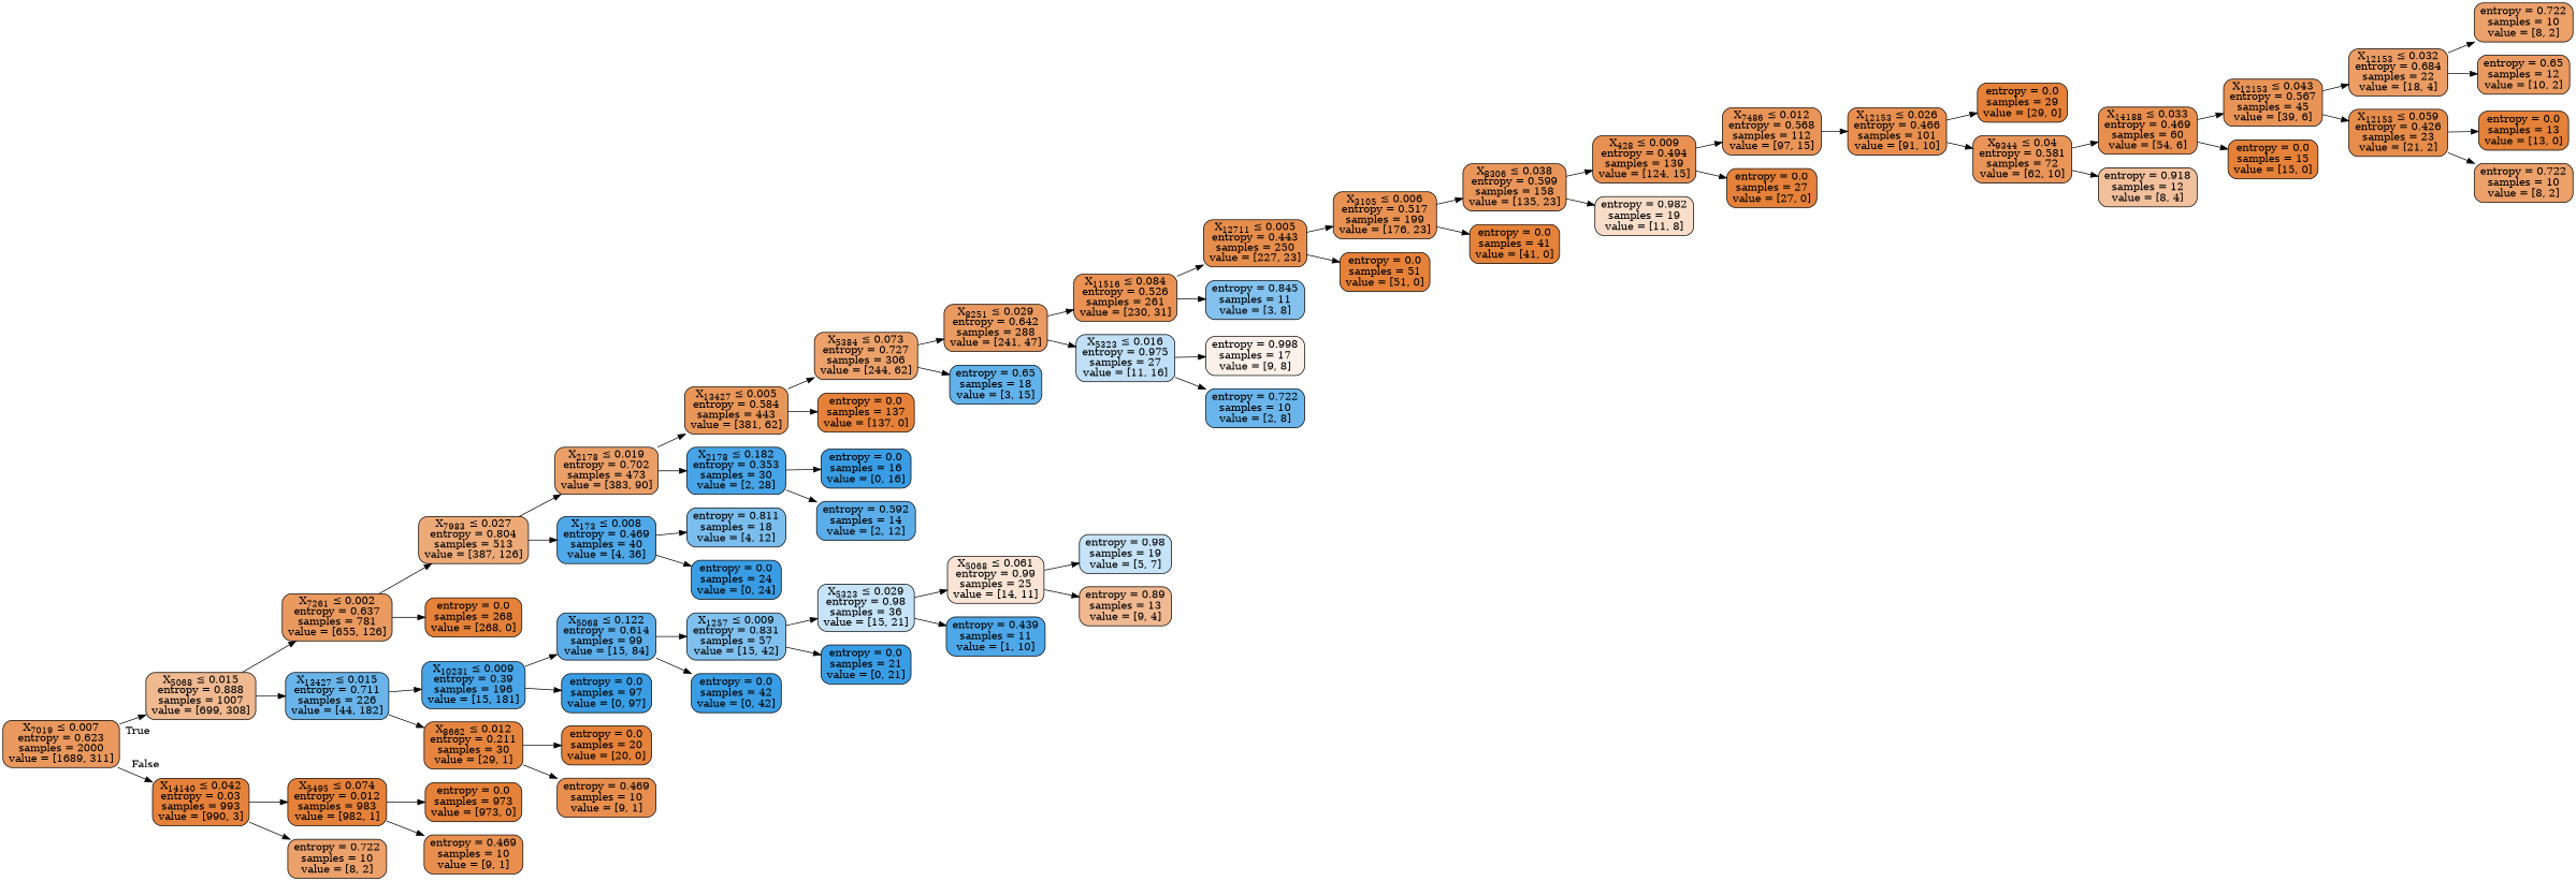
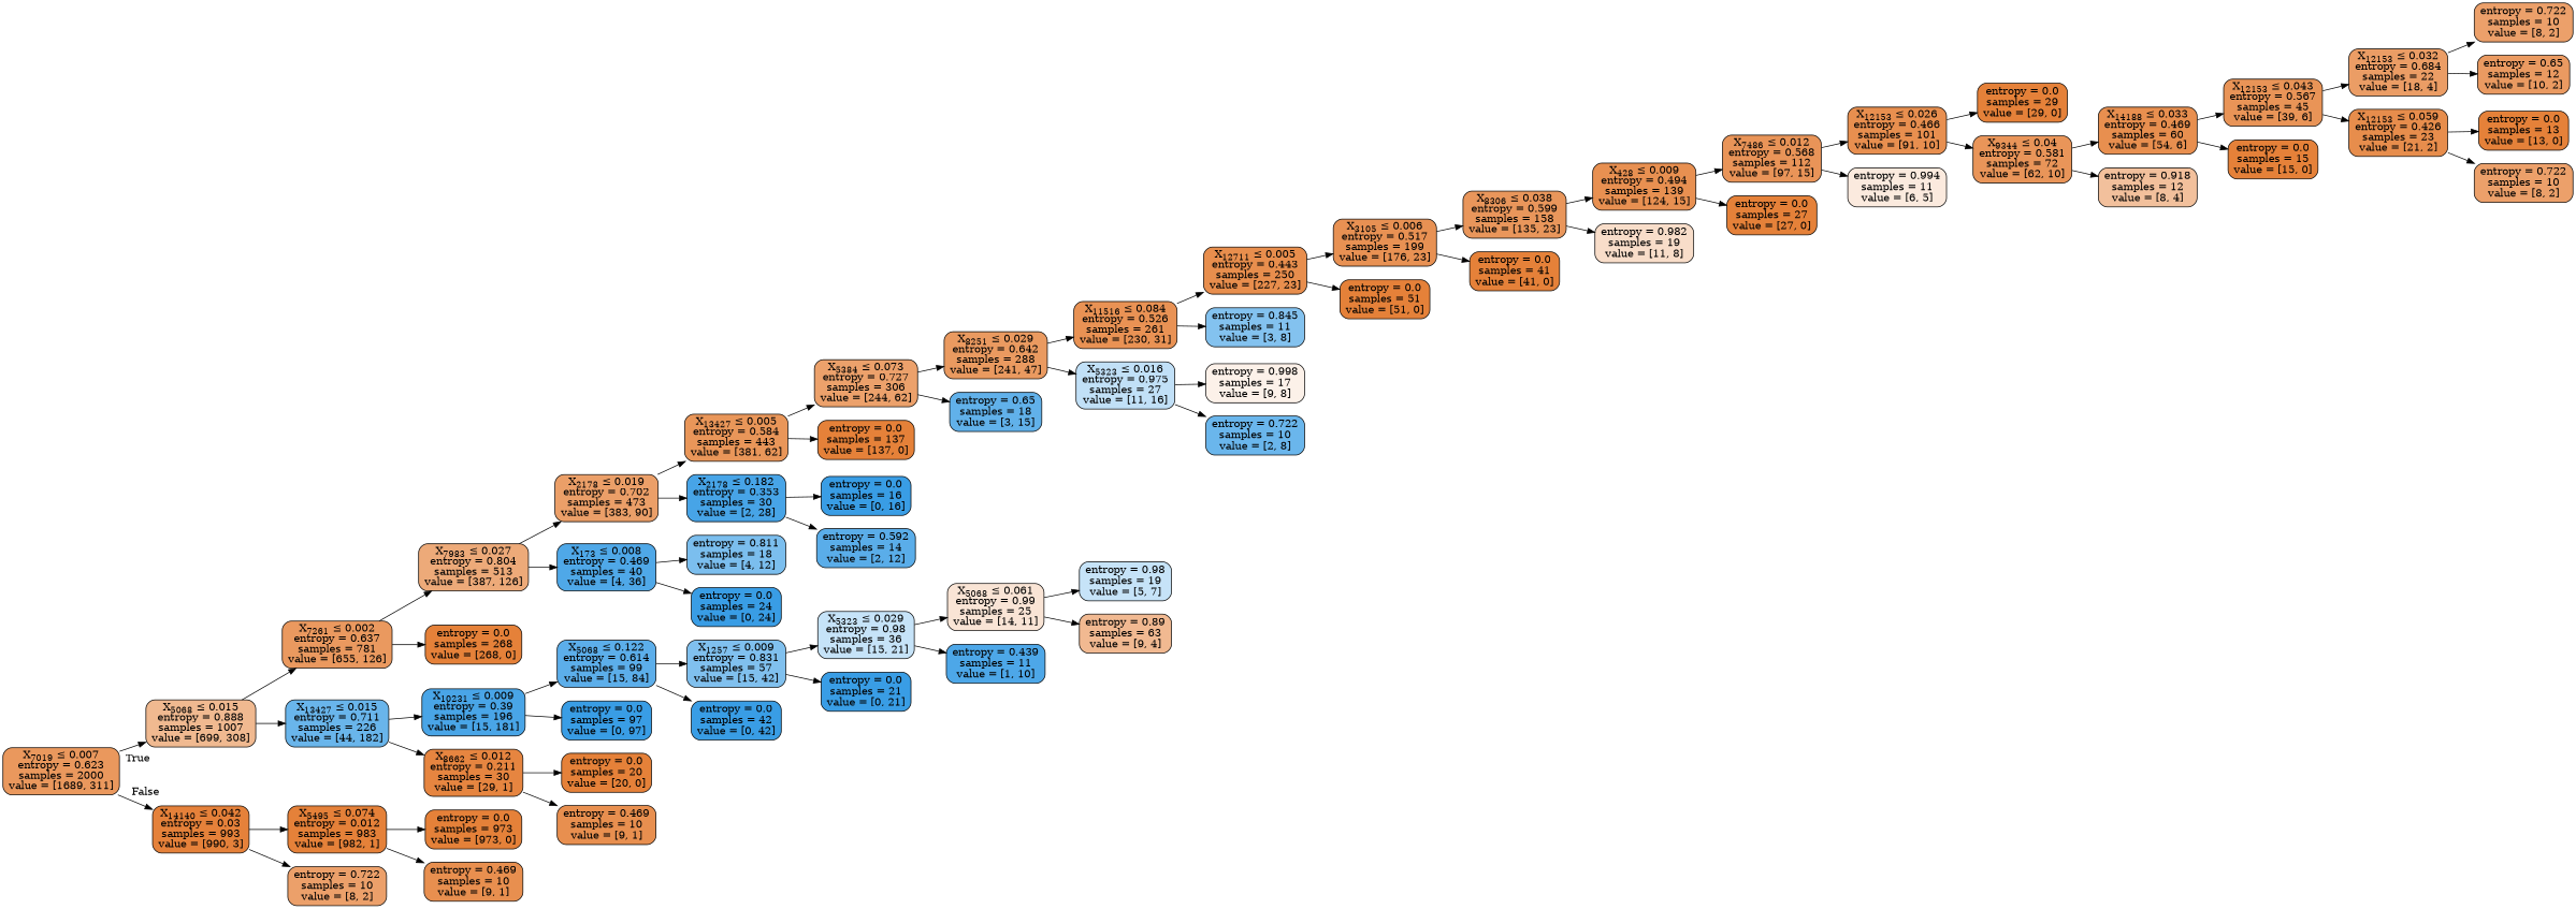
  digraph {
    fontname="DejaVu Serif"
    rankdir=LR
    node [color=black fillcolor="#e58139" fontname="DejaVu Serif" shape=box style="filled, rounded"]
    edge [fontname="DejaVu Serif"]
    n1 [fillcolor="#ea985d" label=<X<SUB>7019</SUB> &le; 0.007<br/>entropy = 0.623<br/>samples = 2000<br/>value = [1689, 311]>]
    n2 [fillcolor="#f0b990" label=<X<SUB>5068</SUB> &le; 0.015<br/>entropy = 0.888<br/>samples = 1007<br/>value = [699, 308]>]
    n3 [fillcolor="#e5813a" label=<X<SUB>14140</SUB> &le; 0.042<br/>entropy = 0.03<br/>samples = 993<br/>value = [990, 3]>]
    n4 [fillcolor="#ea995f" label=<X<SUB>7261</SUB> &le; 0.002<br/>entropy = 0.637<br/>samples = 781<br/>value = [655, 126]>]
    n5 [fillcolor="#69b5eb" label=<X<SUB>13427</SUB> &le; 0.015<br/>entropy = 0.711<br/>samples = 226<br/>value = [44, 182]>]
    n6 [label=<X<SUB>5495</SUB> &le; 0.074<br/>entropy = 0.012<br/>samples = 983<br/>value = [982, 1]>]
    n7 [fillcolor="#eca06a" label=<entropy = 0.722<br/>samples = 10<br/>value = [8, 2]>]
    n8 [fillcolor="#edaa79" label=<X<SUB>7983</SUB> &le; 0.027<br/>entropy = 0.804<br/>samples = 513<br/>value = [387, 126]>]
    n9 [label=<entropy = 0.0<br/>samples = 268<br/>value = [268, 0]>]
    n10 [fillcolor="#49a5e7" label=<X<SUB>10231</SUB> &le; 0.009<br/>entropy = 0.39<br/>samples = 196<br/>value = [15, 181]>]
    n11 [fillcolor="#e68540" label=<X<SUB>8662</SUB> &le; 0.012<br/>entropy = 0.211<br/>samples = 30<br/>value = [29, 1]>]
    n12 [fillcolor="#eb9f68" label=<X<SUB>2178</SUB> &le; 0.019<br/>entropy = 0.702<br/>samples = 473<br/>value = [383, 90]>]
    n13 [fillcolor="#4fa8e8" label=<X<SUB>173</SUB> &le; 0.008<br/>entropy = 0.469<br/>samples = 40<br/>value = [4, 36]>]
    n14 [fillcolor="#e99659" label=<X<SUB>13427</SUB> &le; 0.005<br/>entropy = 0.584<br/>samples = 443<br/>value = [381, 62]>]
    n15 [fillcolor="#47a4e7" label=<X<SUB>2178</SUB> &le; 0.182<br/>entropy = 0.353<br/>samples = 30<br/>value = [2, 28]>]
    n16 [fillcolor="#7bbeee" label=<entropy = 0.811<br/>samples = 18<br/>value = [4, 12]>]
    n17 [fillcolor="#399de5" label=<entropy = 0.0<br/>samples = 24<br/>value = [0, 24]>]
    n18 [fillcolor="#eca16b" label=<X<SUB>5384</SUB> &le; 0.073<br/>entropy = 0.727<br/>samples = 306<br/>value = [244, 62]>]
    n19 [label=<entropy = 0.0<br/>samples = 137<br/>value = [137, 0]>]
    n20 [fillcolor="#399de5" label=<entropy = 0.0<br/>samples = 16<br/>value = [0, 16]>]
    n21 [fillcolor="#5aade9" label=<entropy = 0.592<br/>samples = 14<br/>value = [2, 12]>]
    n22 [fillcolor="#ea9a60" label=<X<SUB>8251</SUB> &le; 0.029<br/>entropy = 0.642<br/>samples = 288<br/>value = [241, 47]>]
    n23 [fillcolor="#61b1ea" label=<entropy = 0.65<br/>samples = 18<br/>value = [3, 15]>]
    n24 [fillcolor="#e99254" label=<X<SUB>11516</SUB> &le; 0.084<br/>entropy = 0.526<br/>samples = 261<br/>value = [230, 31]>]
    n25 [fillcolor="#c1e0f7" label=<X<SUB>5323</SUB> &le; 0.016<br/>entropy = 0.975<br/>samples = 27<br/>value = [11, 16]>]
    n26 [fillcolor="#e88e4d" label=<X<SUB>12711</SUB> &le; 0.005<br/>entropy = 0.443<br/>samples = 250<br/>value = [227, 23]>]
    n27 [fillcolor="#83c2ef" label=<entropy = 0.845<br/>samples = 11<br/>value = [3, 8]>]
    n28 [fillcolor="#fcf1e9" label=<entropy = 0.998<br/>samples = 17<br/>value = [9, 8]>]
    n29 [fillcolor="#6ab6ec" label=<entropy = 0.722<br/>samples = 10<br/>value = [2, 8]>]
    n30 [fillcolor="#e89153" label=<X<SUB>3105</SUB> &le; 0.006<br/>entropy = 0.517<br/>samples = 199<br/>value = [176, 23]>]
    n31 [label=<entropy = 0.0<br/>samples = 51<br/>value = [51, 0]>]
    n32 [fillcolor="#e9965b" label=<X<SUB>8306</SUB> &le; 0.038<br/>entropy = 0.599<br/>samples = 158<br/>value = [135, 23]>]
    n33 [label=<entropy = 0.0<br/>samples = 41<br/>value = [41, 0]>]
    n34 [fillcolor="#e89051" label=<X<SUB>428</SUB> &le; 0.009<br/>entropy = 0.494<br/>samples = 139<br/>value = [124, 15]>]
    n35 [fillcolor="#f8ddc9" label=<entropy = 0.982<br/>samples = 19<br/>value = [11, 8]>]
    n36 [fillcolor="#e99458" label=<X<SUB>7486</SUB> &le; 0.012<br/>entropy = 0.568<br/>samples = 112<br/>value = [97, 15]>]
    n37 [label=<entropy = 0.0<br/>samples = 27<br/>value = [27, 0]>]
    n38 [fillcolor="#e88f4f" label=<X<SUB>12153</SUB> &le; 0.026<br/>entropy = 0.466<br/>samples = 101<br/>value = [91, 10]>]
+   n39 [fillcolor="#fbeade" label=<entropy = 0.994<br/>samples = 11<br/>value = [6, 5]>]
    n40 [label=<entropy = 0.0<br/>samples = 29<br/>value = [29, 0]>]
    n41 [fillcolor="#e99559" label=<X<SUB>9344</SUB> &le; 0.04<br/>entropy = 0.581<br/>samples = 72<br/>value = [62, 10]>]
    n42 [fillcolor="#e88f4f" label=<X<SUB>14188</SUB> &le; 0.033<br/>entropy = 0.469<br/>samples = 60<br/>value = [54, 6]>]
    n43 [fillcolor="#f2c09c" label=<entropy = 0.918<br/>samples = 12<br/>value = [8, 4]>]
    n44 [fillcolor="#e99457" label=<X<SUB>12153</SUB> &le; 0.043<br/>entropy = 0.567<br/>samples = 45<br/>value = [39, 6]>]
    n45 [label=<entropy = 0.0<br/>samples = 15<br/>value = [15, 0]>]
    n46 [fillcolor="#eb9d65" label=<X<SUB>12153</SUB> &le; 0.032<br/>entropy = 0.684<br/>samples = 22<br/>value = [18, 4]>]
    n47 [fillcolor="#e78d4c" label=<X<SUB>12153</SUB> &le; 0.059<br/>entropy = 0.426<br/>samples = 23<br/>value = [21, 2]>]
    n48 [fillcolor="#eca06a" label=<entropy = 0.722<br/>samples = 10<br/>value = [8, 2]>]
    n49 [fillcolor="#ea9a61" label=<entropy = 0.65<br/>samples = 12<br/>value = [10, 2]>]
    n50 [label=<entropy = 0.0<br/>samples = 13<br/>value = [13, 0]>]
    n51 [fillcolor="#eca06a" label=<entropy = 0.722<br/>samples = 10<br/>value = [8, 2]>]
    n52 [fillcolor="#5caeea" label=<X<SUB>5068</SUB> &le; 0.122<br/>entropy = 0.614<br/>samples = 99<br/>value = [15, 84]>]
    n53 [fillcolor="#399de5" label=<entropy = 0.0<br/>samples = 97<br/>value = [0, 97]>]
    n54 [label=<entropy = 0.0<br/>samples = 20<br/>value = [20, 0]>]
    n55 [fillcolor="#e88f4f" label=<entropy = 0.469<br/>samples = 10<br/>value = [9, 1]>]
    n56 [fillcolor="#80c0ee" label=<X<SUB>1257</SUB> &le; 0.009<br/>entropy = 0.831<br/>samples = 57<br/>value = [15, 42]>]
    n57 [fillcolor="#399de5" label=<entropy = 0.0<br/>samples = 42<br/>value = [0, 42]>]
    n58 [fillcolor="#c6e3f8" label=<X<SUB>5323</SUB> &le; 0.029<br/>entropy = 0.98<br/>samples = 36<br/>value = [15, 21]>]
    n59 [fillcolor="#399de5" label=<entropy = 0.0<br/>samples = 21<br/>value = [0, 21]>]
    n60 [fillcolor="#f9e4d5" label=<X<SUB>5068</SUB> &le; 0.061<br/>entropy = 0.99<br/>samples = 25<br/>value = [14, 11]>]
    n61 [fillcolor="#4da7e8" label=<entropy = 0.439<br/>samples = 11<br/>value = [1, 10]>]
    n62 [fillcolor="#c6e3f8" label=<entropy = 0.98<br/>samples = 19<br/>value = [5, 7]>]
-   n63 [fillcolor="#f1b991" label=<entropy = 0.89<br/>samples = 13<br/>value = [9, 4]>]
+   n63 [fillcolor="#f1b991" label=<entropy = 0.89<br/>samples = 63<br/>value = [9, 4]>]
    n64 [label=<entropy = 0.0<br/>samples = 973<br/>value = [973, 0]>]
    n65 [fillcolor="#e88f4f" label=<entropy = 0.469<br/>samples = 10<br/>value = [9, 1]>]
    n1 -> n2 [headlabel=True labelangle=45 labeldistance=2.5]
    n1 -> n3 [headlabel=False labelangle=-45 labeldistance=2.5]
    n2 -> n4
    n2 -> n5
    n3 -> n6
    n3 -> n7
    n4 -> n8
    n4 -> n9
    n5 -> n10
    n5 -> n11
    n6 -> n64
    n6 -> n65
    n8 -> n12
    n8 -> n13
    n10 -> n52
    n10 -> n53
    n11 -> n54
    n11 -> n55
    n12 -> n14
    n12 -> n15
    n13 -> n16
    n13 -> n17
    n14 -> n18
    n14 -> n19
    n15 -> n20
    n15 -> n21
    n18 -> n22
    n18 -> n23
    n22 -> n24
    n22 -> n25
    n24 -> n26
    n24 -> n27
    n25 -> n28
    n25 -> n29
    n26 -> n30
    n26 -> n31
    n30 -> n32
    n30 -> n33
    n32 -> n34
    n32 -> n35
    n34 -> n36
    n34 -> n37
    n36 -> n38
+   n36 -> n39
    n38 -> n40
    n38 -> n41
    n41 -> n42
    n41 -> n43
    n42 -> n44
    n42 -> n45
    n44 -> n46
    n44 -> n47
    n46 -> n48
    n46 -> n49
    n47 -> n50
    n47 -> n51
    n52 -> n56
    n52 -> n57
    n56 -> n58
    n56 -> n59
    n58 -> n60
    n58 -> n61
    n60 -> n62
    n60 -> n63
  }
